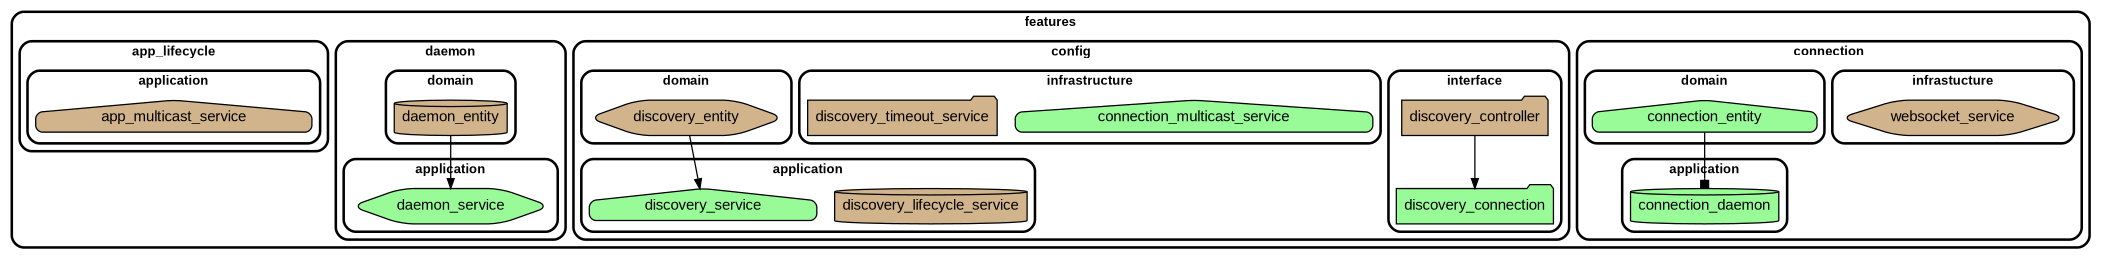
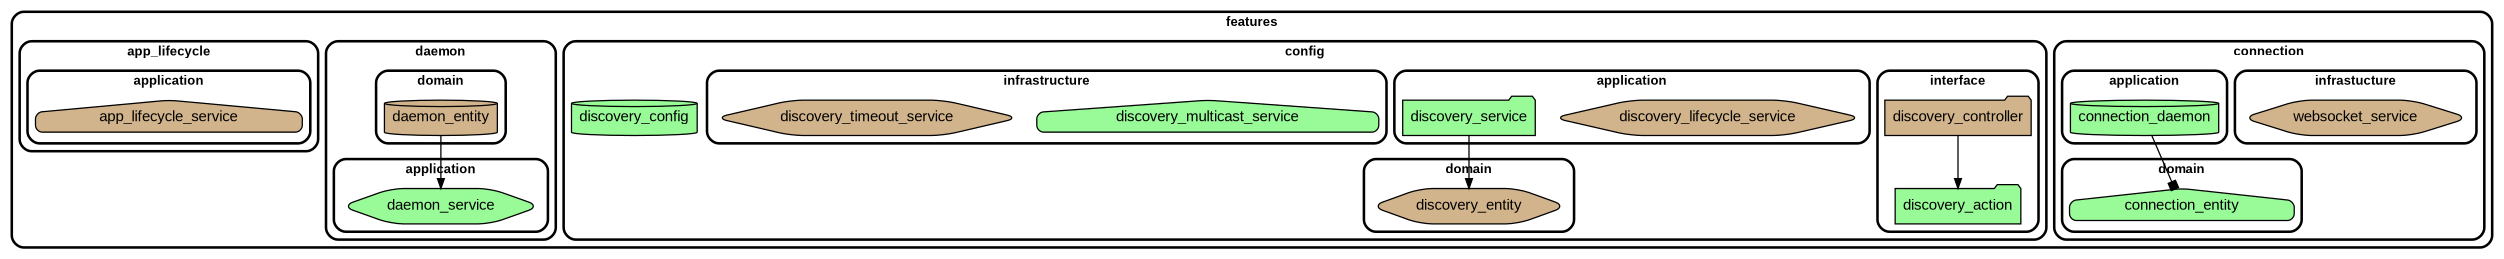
  digraph {
    fontname="Arial Black"
    fontsize=13
    penwidth=2.6
    style=rounded
    node [fillcolor=tan fontname=Arial fontsize=15 penwidth=1.3 shape=cylinder style="filled,rounded"]
    edge [arrowhead=normal penwidth=1.3]
    n1 [label=websocket_service shape=hexagon]
    n2 [fillcolor=palegreen label=connection_daemon]
    n3 [fillcolor=palegreen label=connection_entity shape=house]
    n4 [label=discovery_controller shape=folder]
-   n5 [fillcolor=palegreen label=discovery_connection shape=folder]
-   n6 [label=discovery_lifecycle_service]
-   n7 [fillcolor=palegreen label=discovery_service shape=house]
-   n8 [fillcolor=palegreen label=connection_multicast_service shape=house]
-   n9 [label=discovery_timeout_service shape=folder]
+   n5 [fillcolor=palegreen label=discovery_action shape=folder]
+   n6 [label=discovery_lifecycle_service shape=hexagon]
+   n7 [fillcolor=palegreen label=discovery_service shape=folder]
+   n8 [fillcolor=palegreen label=discovery_multicast_service shape=house]
+   n9 [label=discovery_timeout_service shape=hexagon]
    n10 [label=discovery_entity shape=hexagon]
+   n11 [fillcolor=palegreen label=discovery_config]
    n12 [fillcolor=palegreen label=daemon_service shape=hexagon]
    n13 [label=daemon_entity]
-   n14 [label=app_multicast_service shape=house]
+   n14 [label=app_lifecycle_service shape=house]
    subgraph cluster_1 {
      label=features
      subgraph cluster_2 {
        label=connection
        subgraph cluster_3 {
          label=infrastucture
          n1
        }
        subgraph cluster_4 {
          label=application
          n2
        }
        subgraph cluster_5 {
          label=domain
          n3
        }
      }
      subgraph cluster_6 {
        label=config
+       n11
        subgraph cluster_7 {
          label=interface
          n4
          n5
        }
        subgraph cluster_8 {
          label=application
          n6
          n7
        }
        subgraph cluster_9 {
          label=infrastructure
          n8
          n9
        }
        subgraph cluster_10 {
          label=domain
          n10
        }
      }
      subgraph cluster_11 {
        label=daemon
        subgraph cluster_12 {
          label=application
          n12
        }
        subgraph cluster_13 {
          label=domain
          n13
        }
      }
      subgraph cluster_14 {
        label=app_lifecycle
        subgraph cluster_15 {
          label=application
          n14
        }
      }
    }
-   n3 -> n2 [arrowhead=box]
+   n2 -> n3 [arrowhead=box]
    n4 -> n5
-   n10 -> n7
+   n7 -> n10
    n13 -> n12
  }
